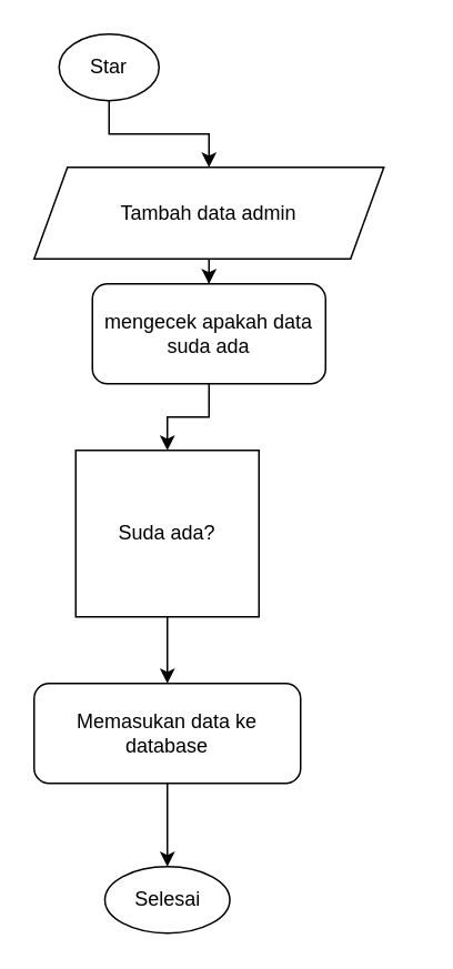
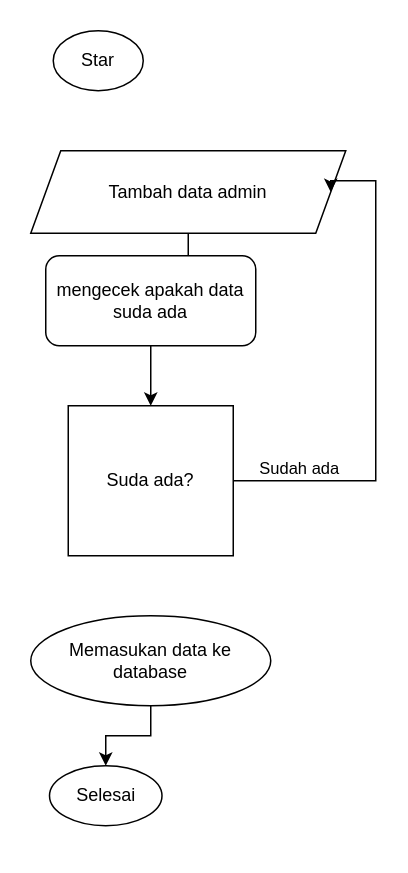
  <mxCell id="0" />
  <mxCell id="1" parent="0" />
- <mxCell id="2" style="edgeStyle=orthogonalEdgeStyle;rounded=0;orthogonalLoop=1;jettySize=auto;html=1;exitX=0.5;exitY=1;exitDx=0;exitDy=0;entryX=0.5;entryY=0;entryDx=0;entryDy=0;" edge="1" parent="1" source="3" target="5"><mxGeometry relative="1" as="geometry" /></mxCell>
  <mxCell id="3" value="Star" style="ellipse;whiteSpace=wrap;html=1;" vertex="1" parent="1"><mxGeometry x="35" y="20" width="60" height="40" as="geometry" /></mxCell>
  <mxCell id="4" style="edgeStyle=orthogonalEdgeStyle;rounded=0;orthogonalLoop=1;jettySize=auto;html=1;exitX=0.5;exitY=1;exitDx=0;exitDy=0;" edge="1" parent="1" source="5" target="7"><mxGeometry relative="1" as="geometry" /></mxCell>
  <mxCell id="5" value="Tambah data admin" style="shape=parallelogram;perimeter=parallelogramPerimeter;whiteSpace=wrap;html=1;fixedSize=1;" vertex="1" parent="1"><mxGeometry x="20" y="100" width="210" height="55" as="geometry" /></mxCell>
  <mxCell id="6" style="edgeStyle=orthogonalEdgeStyle;rounded=0;orthogonalLoop=1;jettySize=auto;html=1;exitX=0.5;exitY=1;exitDx=0;exitDy=0;entryX=0.5;entryY=0;entryDx=0;entryDy=0;" edge="1" parent="1" source="7" target="11"><mxGeometry relative="1" as="geometry" /></mxCell>
- <mxCell id="7" value="mengecek apakah data suda ada" style="rounded=1;whiteSpace=wrap;html=1;" vertex="1" parent="1"><mxGeometry x="55" y="170" width="140" height="60" as="geometry" /></mxCell>
- <mxCell id="10" value="" style="edgeStyle=orthogonalEdgeStyle;rounded=0;orthogonalLoop=1;jettySize=auto;html=1;" edge="1" parent="1" source="11" target="13"><mxGeometry relative="1" as="geometry" /></mxCell>
+ <mxCell id="7" value="mengecek apakah data suda ada" style="rounded=1;whiteSpace=wrap;html=1;" vertex="1" parent="1"><mxGeometry x="30" y="170" width="140" height="60" as="geometry" /></mxCell>
+ <mxCell id="8" style="edgeStyle=orthogonalEdgeStyle;rounded=0;orthogonalLoop=1;jettySize=auto;html=1;exitX=1;exitY=0.5;exitDx=0;exitDy=0;entryX=1;entryY=0.5;entryDx=0;entryDy=0;" edge="1" parent="1" source="11" target="5"><mxGeometry relative="1" as="geometry"><Array as="points"><mxPoint x="250" y="320" /><mxPoint x="250" y="120" /></Array></mxGeometry></mxCell>
+ <mxCell id="9" value="Sudah ada" style="edgeLabel;html=1;align=center;verticalAlign=middle;resizable=0;points=[];" vertex="1" connectable="0" parent="8"><mxGeometry x="-0.741" y="9" relative="1" as="geometry"><mxPoint as="offset" /></mxGeometry></mxCell>
  <mxCell id="11" value="Suda ada?" style="whiteSpace=wrap;html=1;rounded=0;" vertex="1" parent="1"><mxGeometry x="45" y="270" width="110" height="100" as="geometry" /></mxCell>
  <mxCell id="12" style="edgeStyle=orthogonalEdgeStyle;rounded=0;orthogonalLoop=1;jettySize=auto;html=1;exitX=0.5;exitY=1;exitDx=0;exitDy=0;entryX=0.5;entryY=0;entryDx=0;entryDy=0;" edge="1" parent="1" source="13" target="14"><mxGeometry relative="1" as="geometry" /></mxCell>
- <mxCell id="13" value="Memasukan data ke database" style="rounded=1;whiteSpace=wrap;html=1;" vertex="1" parent="1"><mxGeometry x="20" y="410" width="160" height="60" as="geometry" /></mxCell>
- <mxCell id="14" value="Selesai" style="ellipse;whiteSpace=wrap;html=1;" vertex="1" parent="1"><mxGeometry x="62.5" y="520" width="75" height="40" as="geometry" /></mxCell>
+ <mxCell id="13" value="Memasukan data ke database" style="ellipse;whiteSpace=wrap;html=1;" vertex="1" parent="1"><mxGeometry x="20" y="410" width="160" height="60" as="geometry" /></mxCell>
+ <mxCell id="14" value="Selesai" style="ellipse;whiteSpace=wrap;html=1;" vertex="1" parent="1"><mxGeometry x="32.5" y="510" width="75" height="40" as="geometry" /></mxCell>
